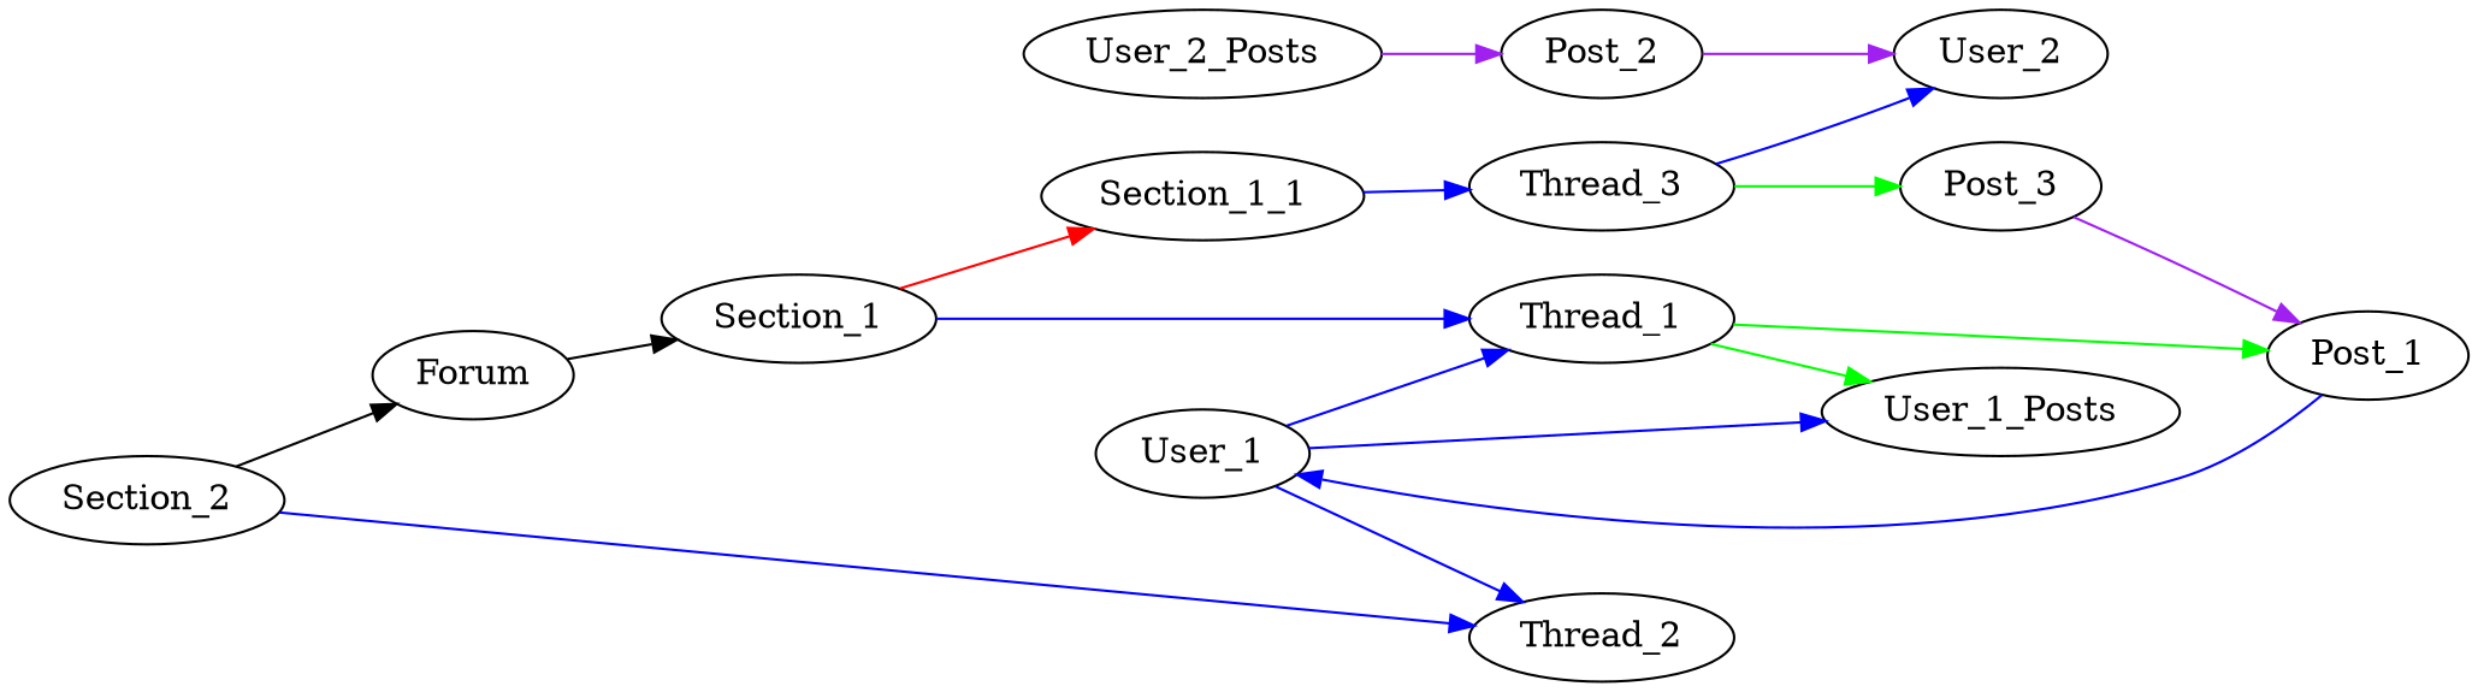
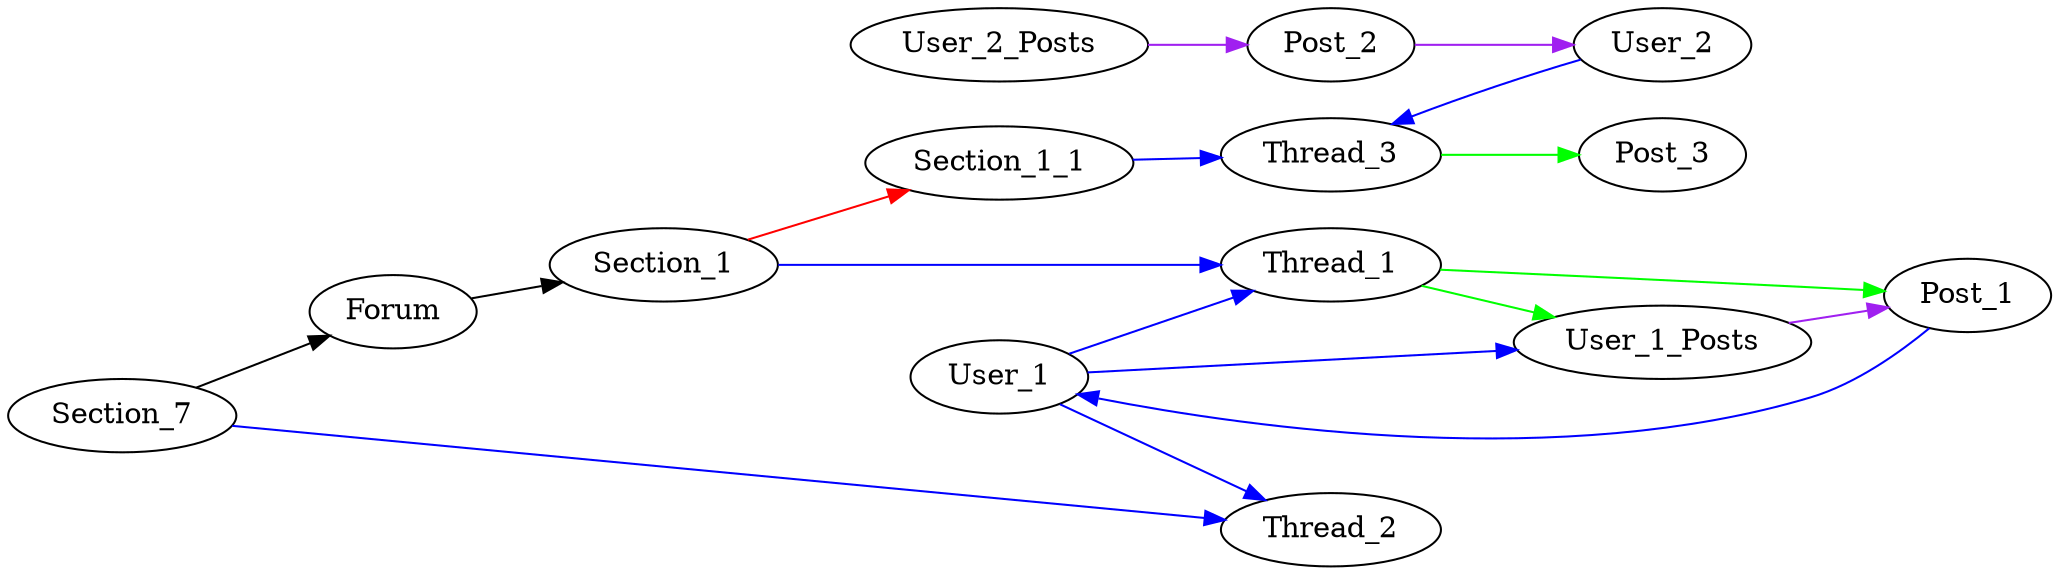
  digraph {
    rankdir=LR
    edge [color=blue]
    User_1
    User_2
    Section_1
    Section_1_1
-   Section_2
+   Section_2 [label=Section_7]
    Thread_1
    Thread_2
    Thread_3
    Post_1
    Post_2
    Post_3
    User_1_Posts
    User_2_Posts
    Forum
    subgraph sub_1 {
      User_1
      User_2
    }
    subgraph sub_2 {
      Section_1
      Section_1_1
      Section_2
    }
    subgraph sub_3 {
      User_1
      User_2
      Section_1
      Section_1_1
      Section_2
      Thread_1
      Thread_2
      Thread_3
    }
    subgraph sub_4 {
      Thread_1
      Thread_3
      Post_1
      Post_2
      Post_3
    }
    subgraph sub_5 {
      User_1
      User_2
      Post_1
      Post_2
      User_1_Posts
      User_2_Posts
    }
    User_1 -> Thread_1
    User_1 -> Thread_2
    User_1 -> User_1_Posts
-   Thread_3 -> User_2
+   User_2 -> Thread_3
    Section_1 -> Section_1_1 [color=red]
    Section_1 -> Thread_1
    Section_1_1 -> Thread_3
    Section_2 -> Thread_2
    Section_2 -> Forum [color=""]
    Thread_1 -> Post_1 [color=green]
    Thread_1 -> User_1_Posts [color=green]
    Thread_3 -> Post_3 [color=green]
    Post_1 -> User_1
    Post_2 -> User_2 [color=purple]
-   Post_3 -> Post_1 [color=purple]
+   User_1_Posts -> Post_1 [color=purple]
    User_2_Posts -> Post_2 [color=purple]
    Forum -> Section_1 [color=""]
  }
